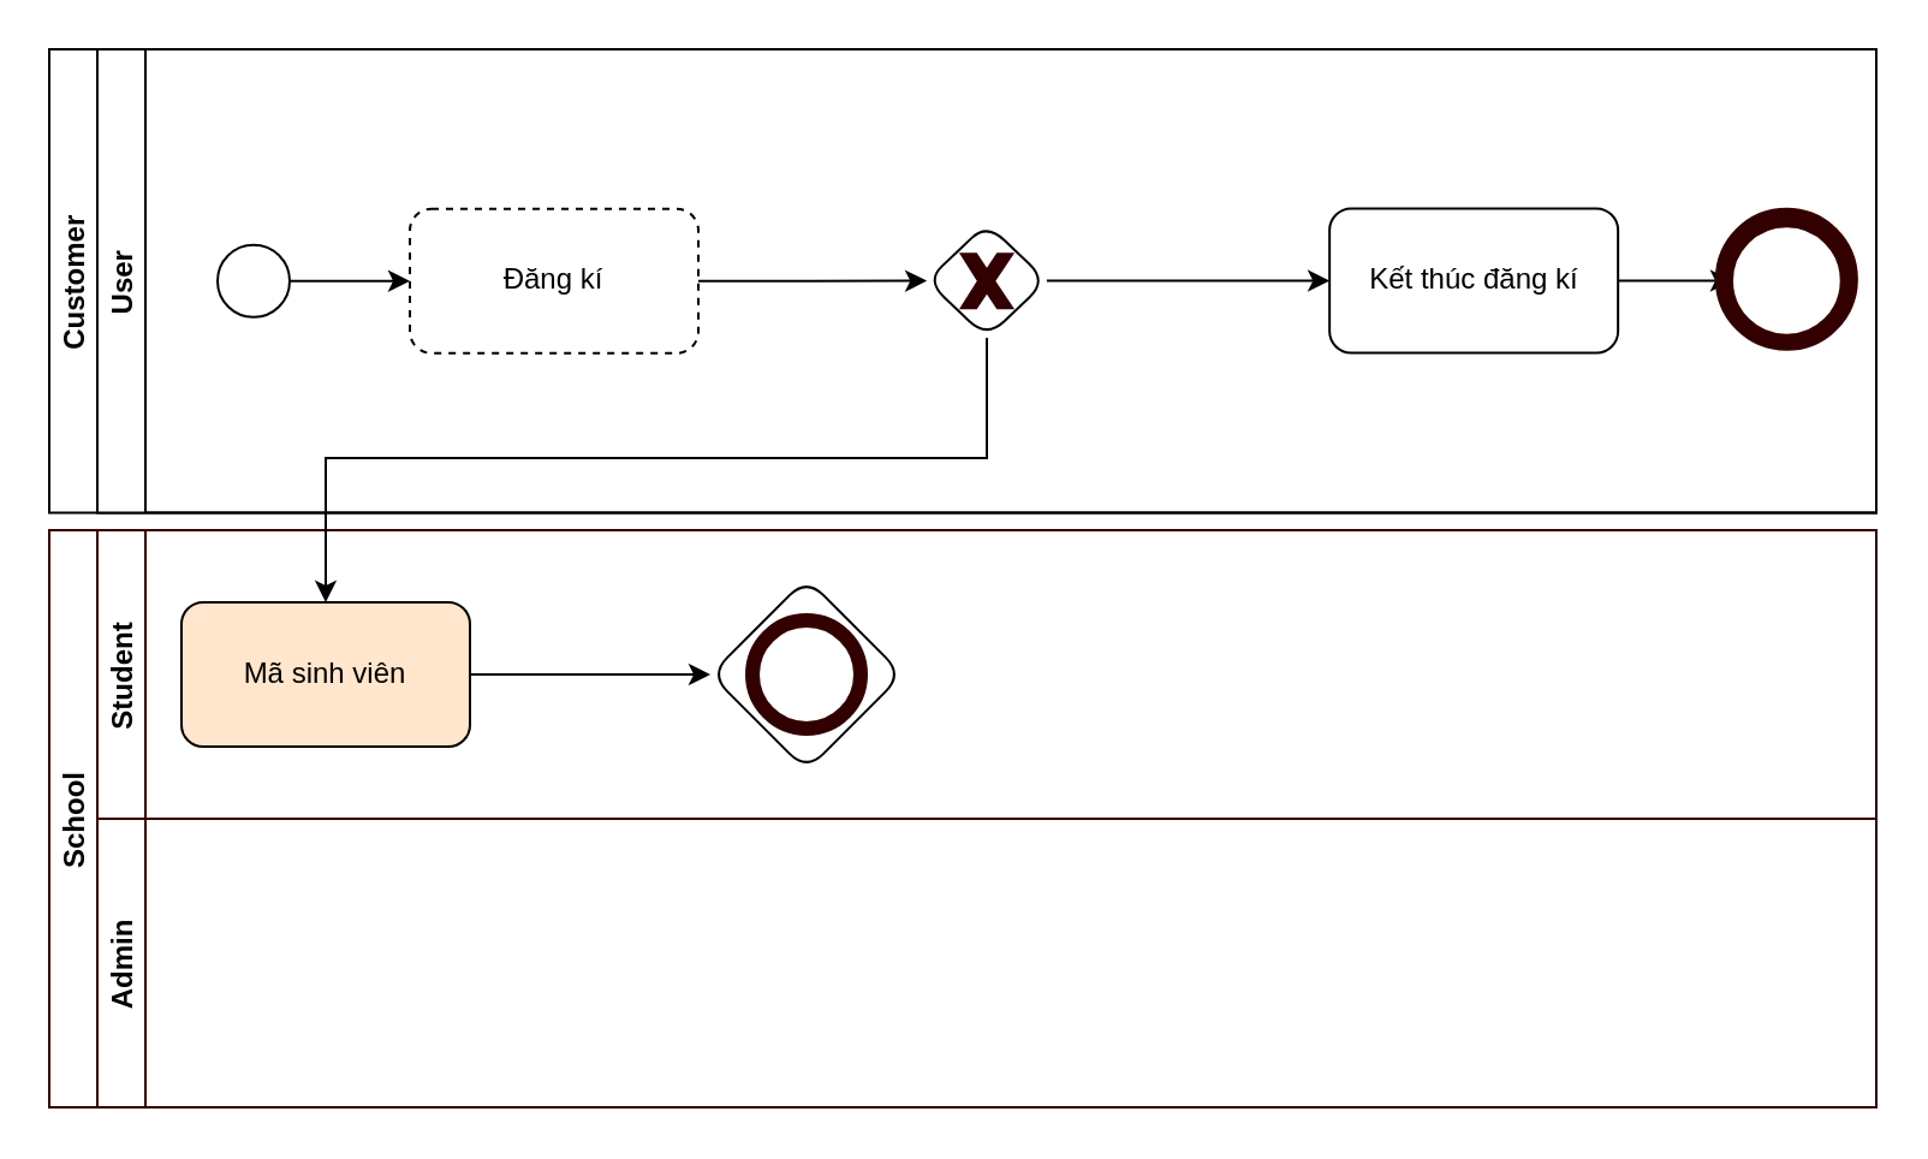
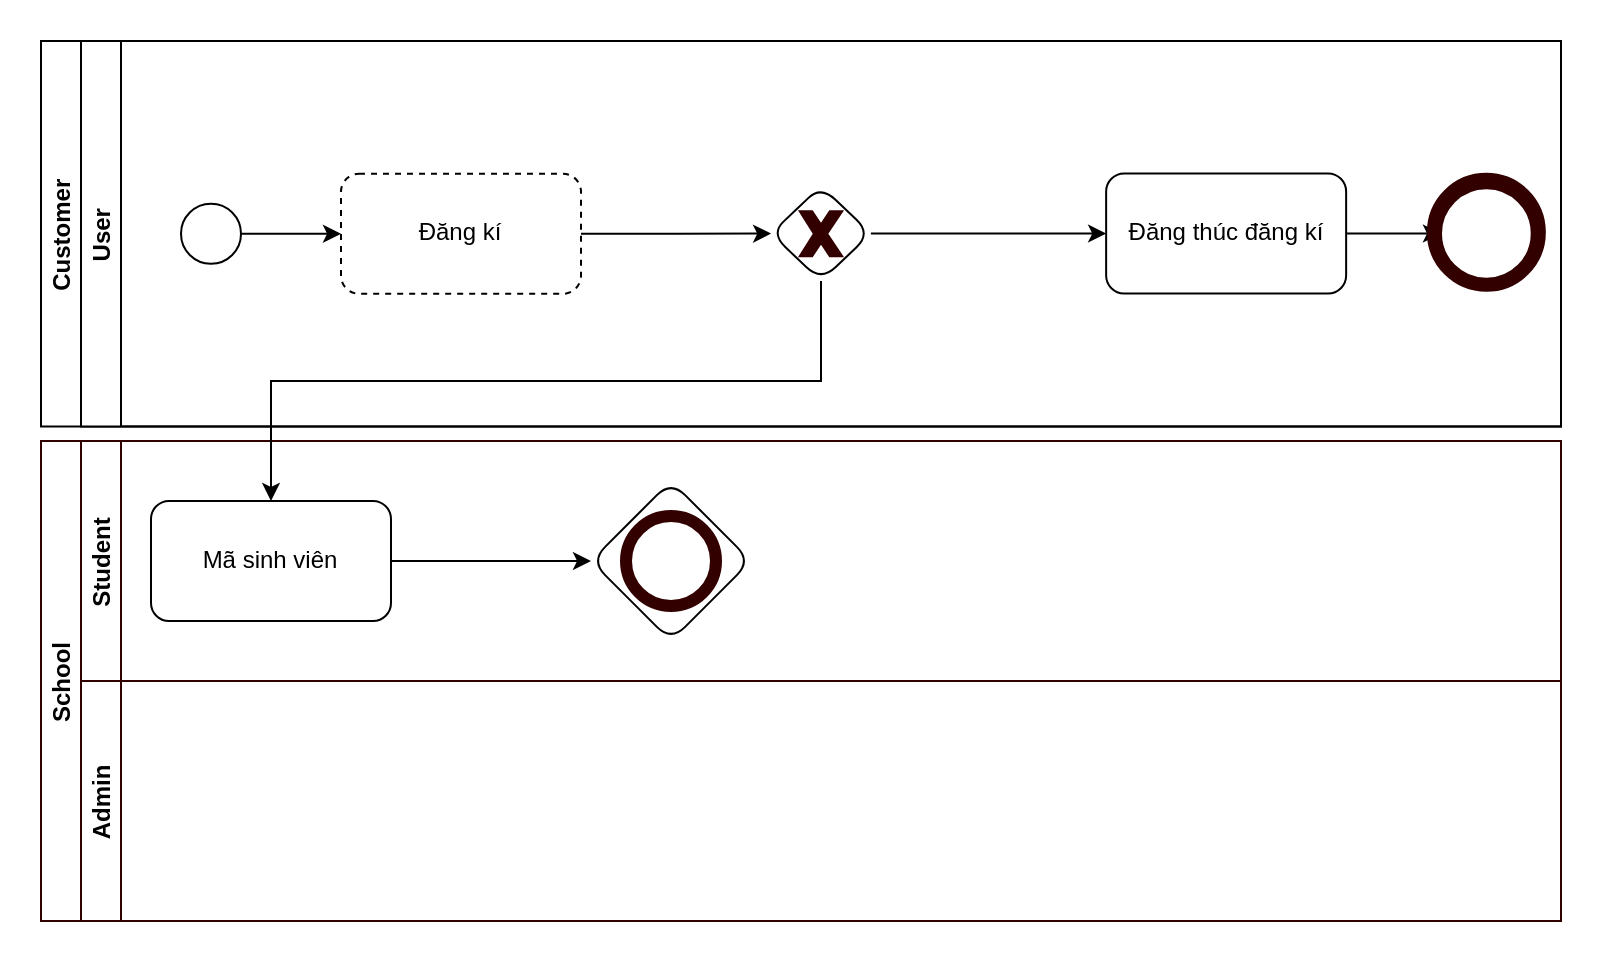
  <mxCell id="0" />
  <mxCell id="1" parent="0" />
  <mxCell id="2" value="Customer" style="swimlane;childLayout=stackLayout;resizeParent=1;resizeParentMax=0;horizontal=0;startSize=20;horizontalStack=0;" vertex="1" parent="1"><mxGeometry x="20" y="20" width="760" height="192.75" as="geometry" /></mxCell>
  <mxCell id="3" value="User" style="swimlane;startSize=20;horizontal=0;" vertex="1" parent="2"><mxGeometry x="20" width="740" height="192.75" as="geometry" /></mxCell>
  <mxCell id="4" value="" style="edgeStyle=orthogonalEdgeStyle;rounded=0;orthogonalLoop=1;jettySize=auto;html=1;" edge="1" parent="3" source="5" target="7"><mxGeometry relative="1" as="geometry" /></mxCell>
  <mxCell id="5" value="" style="ellipse;whiteSpace=wrap;html=1;aspect=fixed;" vertex="1" parent="3"><mxGeometry x="50" y="81.38" width="30" height="30" as="geometry" /></mxCell>
  <mxCell id="6" value="" style="edgeStyle=orthogonalEdgeStyle;rounded=0;orthogonalLoop=1;jettySize=auto;html=1;" edge="1" parent="3" source="7" target="9"><mxGeometry relative="1" as="geometry" /></mxCell>
  <mxCell id="7" value="Đăng kí" style="rounded=1;whiteSpace=wrap;html=1;dashed=1;" vertex="1" parent="3"><mxGeometry x="130" y="66.38" width="120" height="60" as="geometry" /></mxCell>
  <mxCell id="8" value="" style="edgeStyle=orthogonalEdgeStyle;rounded=0;orthogonalLoop=1;jettySize=auto;html=1;" edge="1" parent="3" source="9" target="12"><mxGeometry relative="1" as="geometry" /></mxCell>
  <mxCell id="9" value="" style="rhombus;whiteSpace=wrap;html=1;rounded=1;" vertex="1" parent="3"><mxGeometry x="345" y="72.5" width="50" height="47.5" as="geometry" /></mxCell>
  <mxCell id="10" value="" style="verticalLabelPosition=bottom;verticalAlign=top;html=1;shape=mxgraph.basic.x;strokeColor=#330000;fillColor=#330000;" vertex="1" parent="3"><mxGeometry x="359.37" y="85.13" width="21.25" height="22.5" as="geometry" /></mxCell>
  <mxCell id="11" value="" style="edgeStyle=orthogonalEdgeStyle;rounded=0;orthogonalLoop=1;jettySize=auto;html=1;fontColor=#FFFFFF;" edge="1" parent="3" source="12" target="14"><mxGeometry relative="1" as="geometry" /></mxCell>
- <mxCell id="12" value="Kết thúc đăng kí" style="rounded=1;whiteSpace=wrap;html=1;" vertex="1" parent="3"><mxGeometry x="512.57" y="66.25" width="120" height="60" as="geometry" /></mxCell>
+ <mxCell id="12" value="Đăng thúc đăng kí" style="rounded=1;whiteSpace=wrap;html=1;" vertex="1" parent="3"><mxGeometry x="512.57" y="66.25" width="120" height="60" as="geometry" /></mxCell>
  <mxCell id="13" value="" style="ellipse;whiteSpace=wrap;html=1;aspect=fixed;labelBackgroundColor=#FFFFFF;fontColor=#FFFFFF;strokeColor=#330000;fillColor=#330000;" vertex="1" parent="3"><mxGeometry x="673.43" y="66.38" width="58.5" height="58.5" as="geometry" /></mxCell>
  <mxCell id="14" value="" style="ellipse;whiteSpace=wrap;html=1;aspect=fixed;labelBackgroundColor=#FFFFFF;fontColor=#FFFFFF;strokeColor=#330000;fillColor=default;" vertex="1" parent="3"><mxGeometry x="680" y="73.57" width="45.37" height="45.37" as="geometry" /></mxCell>
  <mxCell id="15" value="School" style="swimlane;childLayout=stackLayout;resizeParent=1;resizeParentMax=0;horizontal=0;startSize=20;horizontalStack=0;strokeColor=#330000;fillColor=#FFFFFF;" vertex="1" parent="1"><mxGeometry x="20" y="220" width="760" height="240" as="geometry" /></mxCell>
  <mxCell id="16" value="Student" style="swimlane;startSize=20;horizontal=0;strokeColor=#330000;fillColor=#FFFFFF;" vertex="1" parent="15"><mxGeometry x="20" width="740" height="120" as="geometry" /></mxCell>
  <mxCell id="17" value="" style="edgeStyle=orthogonalEdgeStyle;rounded=0;orthogonalLoop=1;jettySize=auto;html=1;fontColor=#FFFFFF;" edge="1" parent="16" source="18" target="19"><mxGeometry relative="1" as="geometry" /></mxCell>
- <mxCell id="18" value="Mã sinh viên" style="rounded=1;whiteSpace=wrap;html=1;fillColor=#ffe6cc;" vertex="1" parent="16"><mxGeometry x="35" y="30" width="120" height="60" as="geometry" /></mxCell>
+ <mxCell id="18" value="Mã sinh viên" style="rounded=1;whiteSpace=wrap;html=1;" vertex="1" parent="16"><mxGeometry x="35" y="30" width="120" height="60" as="geometry" /></mxCell>
  <mxCell id="19" value="" style="rhombus;whiteSpace=wrap;html=1;rounded=1;" vertex="1" parent="16"><mxGeometry x="255" y="20" width="80" height="80" as="geometry" /></mxCell>
  <mxCell id="20" value="" style="ellipse;whiteSpace=wrap;html=1;aspect=fixed;labelBackgroundColor=#330000;fontColor=#330000;strokeColor=#330000;fillColor=#330000;gradientColor=none;" vertex="1" parent="16"><mxGeometry x="270" y="35" width="50" height="50" as="geometry" /></mxCell>
  <mxCell id="21" value="" style="ellipse;whiteSpace=wrap;html=1;aspect=fixed;labelBackgroundColor=#330000;fontColor=#330000;strokeColor=#330000;fillColor=default;gradientColor=none;" vertex="1" parent="16"><mxGeometry x="275" y="40" width="40" height="40" as="geometry" /></mxCell>
  <mxCell id="22" value="Admin" style="swimlane;startSize=20;horizontal=0;strokeColor=#330000;fillColor=#FFFFFF;" vertex="1" parent="15"><mxGeometry x="20" y="120" width="740" height="120" as="geometry" /></mxCell>
  <mxCell id="23" value="" style="edgeStyle=orthogonalEdgeStyle;rounded=0;orthogonalLoop=1;jettySize=auto;html=1;" edge="1" parent="1" source="9" target="18"><mxGeometry relative="1" as="geometry"><Array as="points"><mxPoint x="410" y="190" /><mxPoint x="135" y="190" /></Array></mxGeometry></mxCell>
